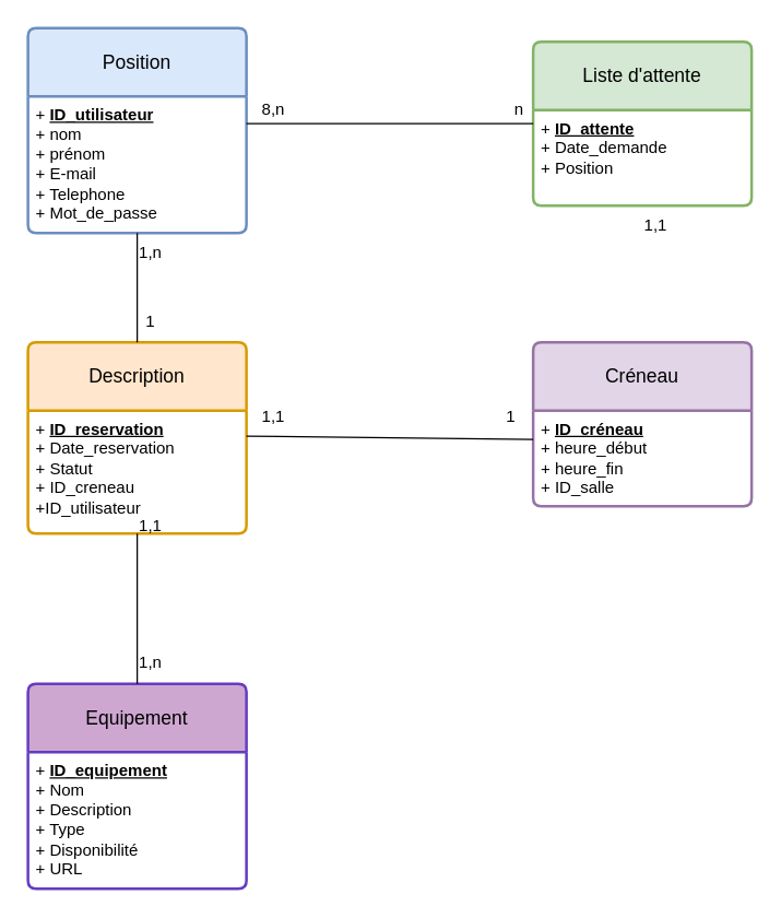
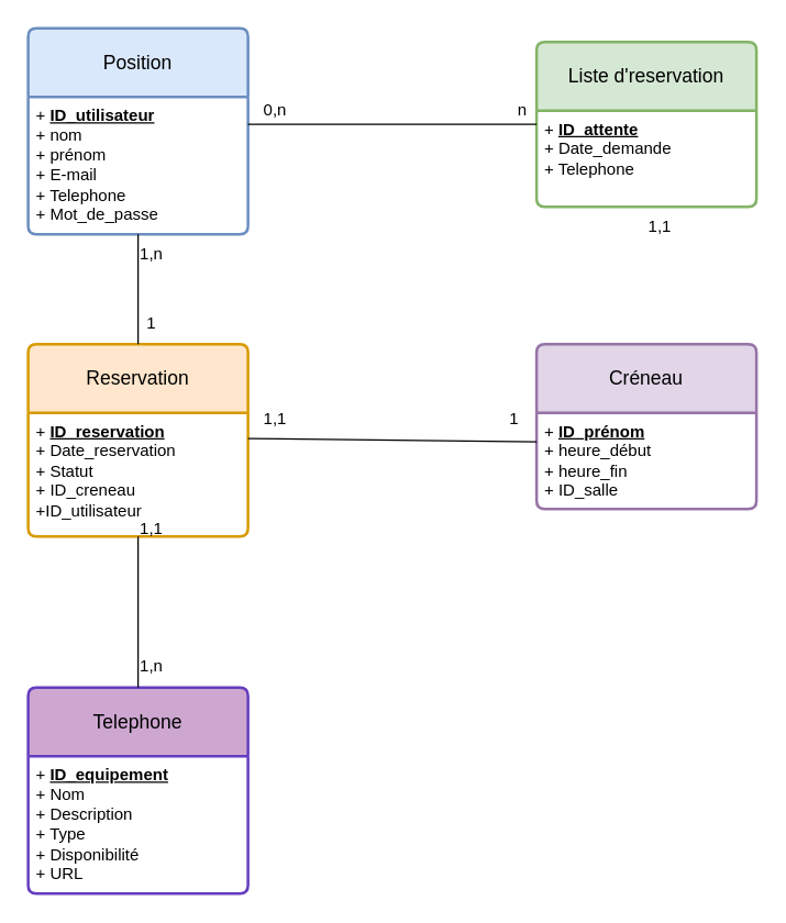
  <mxCell id="0" />
  <mxCell id="1" parent="0" />
  <mxCell id="2" value="Position" style="swimlane;childLayout=stackLayout;horizontal=1;startSize=50;horizontalStack=0;rounded=1;fontSize=14;fontStyle=0;strokeWidth=2;resizeParent=0;resizeLast=1;shadow=0;dashed=0;align=center;arcSize=4;whiteSpace=wrap;html=1;fillColor=#dae8fc;strokeColor=#6c8ebf;direction=east;flipV=0;flipH=0;" vertex="1" parent="1"><mxGeometry x="20" y="20" width="160" height="150" as="geometry" /></mxCell>
  <mxCell id="3" value="+ &lt;u&gt;&lt;b&gt;ID_utilisateur&lt;/b&gt;&lt;/u&gt;&lt;br&gt;+ nom&lt;div&gt;+ prénom&lt;/div&gt;&lt;div&gt;+ E-mail&lt;/div&gt;&lt;div&gt;+ Telephone&lt;/div&gt;&lt;div&gt;+ Mot_de_passe&lt;/div&gt;" style="align=left;strokeColor=none;fillColor=none;spacingLeft=4;fontSize=12;verticalAlign=top;resizable=0;rotatable=0;part=1;html=1;" vertex="1" parent="2"><mxGeometry y="50" width="160" height="100" as="geometry" /></mxCell>
- <mxCell id="4" value="Description" style="swimlane;childLayout=stackLayout;horizontal=1;startSize=50;horizontalStack=0;rounded=1;fontSize=14;fontStyle=0;strokeWidth=2;resizeParent=0;resizeLast=1;shadow=0;dashed=0;align=center;arcSize=4;whiteSpace=wrap;html=1;fillColor=#ffe6cc;strokeColor=#d79b00;" vertex="1" parent="1"><mxGeometry x="20" y="250" width="160" height="140" as="geometry" /></mxCell>
+ <mxCell id="4" value="Reservation" style="swimlane;childLayout=stackLayout;horizontal=1;startSize=50;horizontalStack=0;rounded=1;fontSize=14;fontStyle=0;strokeWidth=2;resizeParent=0;resizeLast=1;shadow=0;dashed=0;align=center;arcSize=4;whiteSpace=wrap;html=1;fillColor=#ffe6cc;strokeColor=#d79b00;" vertex="1" parent="1"><mxGeometry x="20" y="250" width="160" height="140" as="geometry" /></mxCell>
  <mxCell id="5" value="+ &lt;b&gt;&lt;u&gt;ID_reservation&lt;/u&gt;&lt;/b&gt;&lt;br&gt;+ Date_reservation&lt;br&gt;+ Statut&lt;div&gt;+ ID_creneau&lt;/div&gt;&lt;div&gt;+ID_utilisateur&lt;/div&gt;" style="align=left;strokeColor=none;fillColor=none;spacingLeft=4;fontSize=12;verticalAlign=top;resizable=0;rotatable=0;part=1;html=1;" vertex="1" parent="4"><mxGeometry y="50" width="160" height="90" as="geometry" /></mxCell>
- <mxCell id="6" value="Liste d'attente" style="swimlane;childLayout=stackLayout;horizontal=1;startSize=50;horizontalStack=0;rounded=1;fontSize=14;fontStyle=0;strokeWidth=2;resizeParent=0;resizeLast=1;shadow=0;dashed=0;align=center;arcSize=4;whiteSpace=wrap;html=1;fillColor=#d5e8d4;strokeColor=#82b366;" vertex="1" parent="1"><mxGeometry x="390" y="30" width="160" height="120" as="geometry" /></mxCell>
- <mxCell id="7" value="+ &lt;b&gt;&lt;u&gt;ID_attente&lt;/u&gt;&lt;/b&gt;&lt;br&gt;+ Date_demande&lt;br&gt;&lt;div&gt;+ Position&lt;/div&gt;" style="align=left;strokeColor=none;fillColor=none;spacingLeft=4;fontSize=12;verticalAlign=top;resizable=0;rotatable=0;part=1;html=1;" vertex="1" parent="6"><mxGeometry y="50" width="160" height="70" as="geometry" /></mxCell>
- <mxCell id="8" value="Equipement" style="swimlane;childLayout=stackLayout;horizontal=1;startSize=50;horizontalStack=0;rounded=1;fontSize=14;fontStyle=0;strokeWidth=2;resizeParent=0;resizeLast=1;shadow=0;dashed=0;align=center;arcSize=4;whiteSpace=wrap;html=1;fillColor=#CEA7D1;strokeColor=#643DBF;" vertex="1" parent="1"><mxGeometry x="20" y="500" width="160" height="150" as="geometry" /></mxCell>
+ <mxCell id="6" value="Liste d'reservation" style="swimlane;childLayout=stackLayout;horizontal=1;startSize=50;horizontalStack=0;rounded=1;fontSize=14;fontStyle=0;strokeWidth=2;resizeParent=0;resizeLast=1;shadow=0;dashed=0;align=center;arcSize=4;whiteSpace=wrap;html=1;fillColor=#d5e8d4;strokeColor=#82b366;" vertex="1" parent="1"><mxGeometry x="390" y="30" width="160" height="120" as="geometry" /></mxCell>
+ <mxCell id="7" value="+ &lt;b&gt;&lt;u&gt;ID_attente&lt;/u&gt;&lt;/b&gt;&lt;br&gt;+ Date_demande&lt;br&gt;&lt;div&gt;+ Telephone&lt;/div&gt;" style="align=left;strokeColor=none;fillColor=none;spacingLeft=4;fontSize=12;verticalAlign=top;resizable=0;rotatable=0;part=1;html=1;" vertex="1" parent="6"><mxGeometry y="50" width="160" height="70" as="geometry" /></mxCell>
+ <mxCell id="8" value="Telephone" style="swimlane;childLayout=stackLayout;horizontal=1;startSize=50;horizontalStack=0;rounded=1;fontSize=14;fontStyle=0;strokeWidth=2;resizeParent=0;resizeLast=1;shadow=0;dashed=0;align=center;arcSize=4;whiteSpace=wrap;html=1;fillColor=#CEA7D1;strokeColor=#643DBF;" vertex="1" parent="1"><mxGeometry x="20" y="500" width="160" height="150" as="geometry" /></mxCell>
  <mxCell id="9" value="+ &lt;b&gt;&lt;u&gt;ID_equipement&lt;/u&gt;&lt;/b&gt;&lt;div&gt;+ Nom&lt;/div&gt;&lt;div&gt;+ Description&amp;nbsp;&lt;/div&gt;&lt;div&gt;+ Type&lt;/div&gt;&lt;div&gt;+ Disponibilité&lt;/div&gt;&lt;div&gt;+ URL&lt;/div&gt;" style="align=left;strokeColor=none;fillColor=none;spacingLeft=4;fontSize=12;verticalAlign=top;resizable=0;rotatable=0;part=1;html=1;" vertex="1" parent="8"><mxGeometry y="50" width="160" height="100" as="geometry" /></mxCell>
  <mxCell id="10" value="Créneau" style="swimlane;childLayout=stackLayout;horizontal=1;startSize=50;horizontalStack=0;rounded=1;fontSize=14;fontStyle=0;strokeWidth=2;resizeParent=0;resizeLast=1;shadow=0;dashed=0;align=center;arcSize=4;whiteSpace=wrap;html=1;fillColor=#e1d5e7;strokeColor=#9673a6;" vertex="1" parent="1"><mxGeometry x="390" y="250" width="160" height="120" as="geometry" /></mxCell>
- <mxCell id="11" value="+ &lt;b&gt;&lt;u&gt;ID_créneau&lt;/u&gt;&lt;/b&gt;&lt;div&gt;+ heure_début&lt;/div&gt;&lt;div&gt;+ heure_fin&lt;/div&gt;&lt;div&gt;+ ID_salle&lt;/div&gt;&lt;div&gt;&lt;br&gt;&lt;/div&gt;" style="align=left;strokeColor=none;fillColor=none;spacingLeft=4;fontSize=12;verticalAlign=top;resizable=0;rotatable=0;part=1;html=1;" vertex="1" parent="10"><mxGeometry y="50" width="160" height="70" as="geometry" /></mxCell>
+ <mxCell id="11" value="+ &lt;b&gt;&lt;u&gt;ID_prénom&lt;/u&gt;&lt;/b&gt;&lt;div&gt;+ heure_début&lt;/div&gt;&lt;div&gt;+ heure_fin&lt;/div&gt;&lt;div&gt;+ ID_salle&lt;/div&gt;&lt;div&gt;&lt;br&gt;&lt;/div&gt;" style="align=left;strokeColor=none;fillColor=none;spacingLeft=4;fontSize=12;verticalAlign=top;resizable=0;rotatable=0;part=1;html=1;" vertex="1" parent="10"><mxGeometry y="50" width="160" height="70" as="geometry" /></mxCell>
  <mxCell id="12" value="" style="line;strokeWidth=1;rotatable=0;dashed=0;labelPosition=right;align=left;verticalAlign=middle;spacingTop=0;spacingLeft=6;points=[];portConstraint=eastwest;" vertex="1" parent="1"><mxGeometry x="180" y="85" width="210" height="10" as="geometry" /></mxCell>
  <mxCell id="13" value="" style="endArrow=none;html=1;rounded=0;exitX=0.5;exitY=1;exitDx=0;exitDy=0;entryX=0.5;entryY=0;entryDx=0;entryDy=0;" edge="1" parent="1" source="3" target="4"><mxGeometry width="50" height="50" relative="1" as="geometry"><mxPoint x="400" y="390" as="sourcePoint" /><mxPoint x="450" y="340" as="targetPoint" /></mxGeometry></mxCell>
  <mxCell id="14" value="" style="endArrow=none;html=1;rounded=0;exitX=0.5;exitY=1;exitDx=0;exitDy=0;entryX=0.5;entryY=0;entryDx=0;entryDy=0;" edge="1" parent="1" source="5"><mxGeometry width="50" height="50" relative="1" as="geometry"><mxPoint x="400" y="390" as="sourcePoint" /><mxPoint x="100" y="500" as="targetPoint" /></mxGeometry></mxCell>
  <mxCell id="15" value="" style="endArrow=none;html=1;rounded=0;exitX=1;exitY=0.25;exitDx=0;exitDy=0;entryX=0;entryY=0.357;entryDx=0;entryDy=0;entryPerimeter=0;" edge="1" parent="1"><mxGeometry width="50" height="50" relative="1" as="geometry"><mxPoint x="180" y="318.76" as="sourcePoint" /><mxPoint x="390" y="321.25" as="targetPoint" /></mxGeometry></mxCell>
  <mxCell id="16" value="1,n" style="text;html=1;align=center;verticalAlign=middle;whiteSpace=wrap;rounded=0;" vertex="1" parent="1"><mxGeometry x="80" y="170" width="60" height="30" as="geometry" /></mxCell>
  <mxCell id="17" value="1" style="text;html=1;align=center;verticalAlign=middle;whiteSpace=wrap;rounded=0;" vertex="1" parent="1"><mxGeometry x="80" y="220" width="60" height="30" as="geometry" /></mxCell>
  <mxCell id="18" value="1,1" style="text;html=1;align=center;verticalAlign=middle;whiteSpace=wrap;rounded=0;" vertex="1" parent="1"><mxGeometry x="170" y="290" width="60" height="30" as="geometry" /></mxCell>
  <mxCell id="19" value="1,1" style="text;html=1;align=center;verticalAlign=middle;whiteSpace=wrap;rounded=0;" vertex="1" parent="1"><mxGeometry x="80" y="370" width="60" height="30" as="geometry" /></mxCell>
- <mxCell id="20" value="8,n" style="text;html=1;align=center;verticalAlign=middle;whiteSpace=wrap;rounded=0;" vertex="1" parent="1"><mxGeometry x="170" y="65" width="60" height="30" as="geometry" /></mxCell>
+ <mxCell id="20" value="0,n" style="text;html=1;align=center;verticalAlign=middle;whiteSpace=wrap;rounded=0;" vertex="1" parent="1"><mxGeometry x="170" y="65" width="60" height="30" as="geometry" /></mxCell>
  <mxCell id="21" value="1,1" style="text;html=1;align=center;verticalAlign=middle;whiteSpace=wrap;rounded=0;" vertex="1" parent="1"><mxGeometry x="450" y="150" width="60" height="30" as="geometry" /></mxCell>
  <mxCell id="22" value="n" style="text;html=1;align=center;verticalAlign=middle;whiteSpace=wrap;rounded=0;" vertex="1" parent="1"><mxGeometry x="350" y="65" width="60" height="30" as="geometry" /></mxCell>
  <mxCell id="23" value="1,n" style="text;html=1;align=center;verticalAlign=middle;whiteSpace=wrap;rounded=0;" vertex="1" parent="1"><mxGeometry x="80" y="470" width="60" height="30" as="geometry" /></mxCell>
  <mxCell id="24" value="1" style="text;html=1;align=center;verticalAlign=middle;whiteSpace=wrap;rounded=0;" vertex="1" parent="1"><mxGeometry x="344" y="290" width="60" height="30" as="geometry" /></mxCell>
